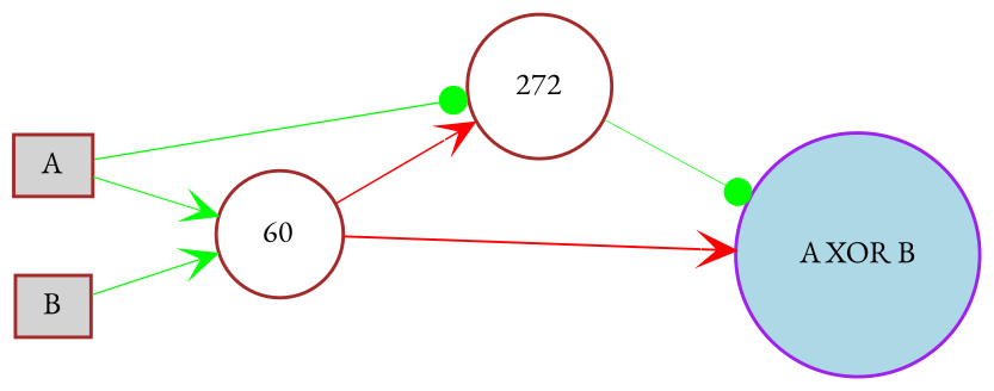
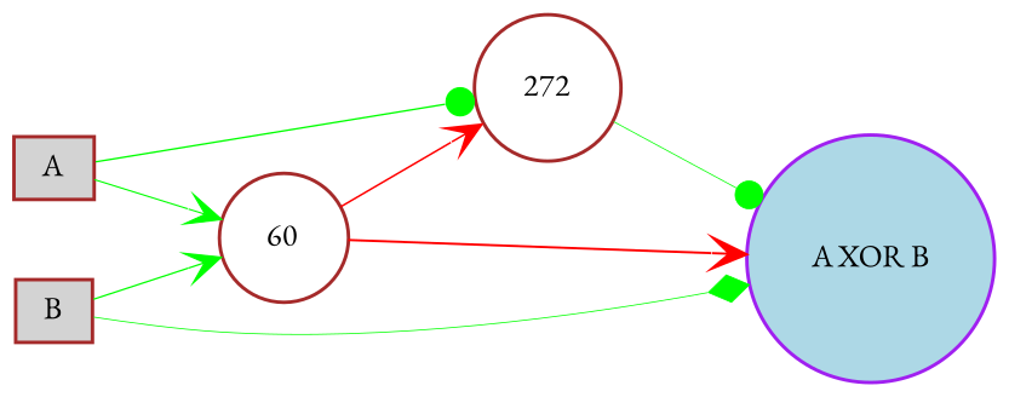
  digraph {
    fontname="EB Garamond"
    rankdir=LR
    node [color=brown fillcolor=lightgray fontname="EB Garamond" fontsize=9 shape=circle style=filled]
    edge [arrowhead=vee color=green fontname="EB Garamond" style=solid]
    A [height=0.2 shape=box width=0.2]
    272 [fillcolor=white height=0.2 width=0.2]
    60 [fillcolor=white height=0.2 width=0.2]
    "A XOR B" [color=purple fillcolor=lightblue height=0.2 width=0.2]
    B [height=0.2 shape=box width=0.2]
    A -> 272 [arrowhead=dot penwidth=0.44811022370768905]
    A -> 60 [penwidth=0.37243812268325394]
    272 -> "A XOR B" [arrowhead=dot penwidth=0.2520431025207649]
    60 -> 272 [color=red penwidth=0.5126166213045402]
    60 -> "A XOR B" [color=red penwidth=0.6556864406238228]
    B -> 60 [penwidth=0.41887256545682505]
+   B -> "A XOR B" [arrowhead=diamond penwidth=0.25888033726456716]
  }
